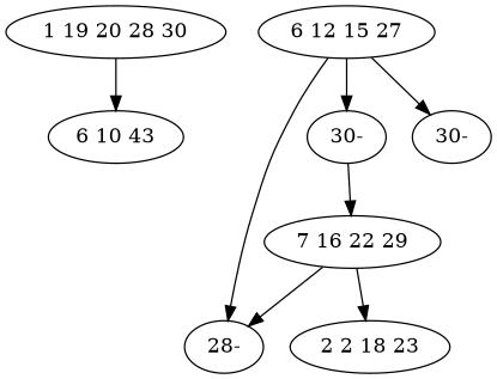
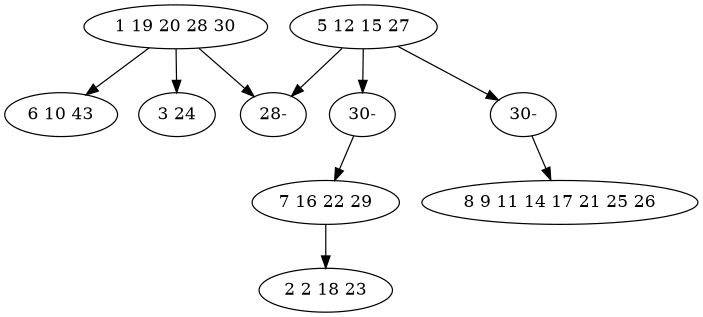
  digraph {
    n1 [label="1 19 20 28 30"]
    n2 [label="28-"]
    n3 [label="6 10 43"]
-   n5 [label="6 12 15 27"]
+   n4 [label="3 24"]
+   n5 [label="5 12 15 27"]
    n6 [label="30-"]
    n7 [label="30-"]
    n8 [label="7 16 22 29"]
+   n9 [label="8 9 11 14 17 21 25 26"]
    n10 [label="2 2 18 23"]
-   n8 -> n2
+   n1 -> n2
    n1 -> n3
+   n1 -> n4
    n5 -> n2
    n5 -> n6
    n5 -> n7
    n6 -> n8
+   n7 -> n9
    n8 -> n10
  }
